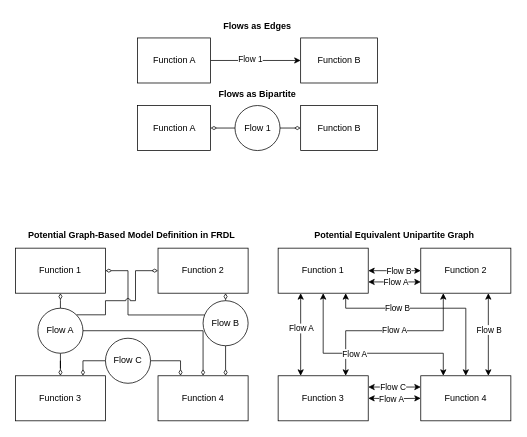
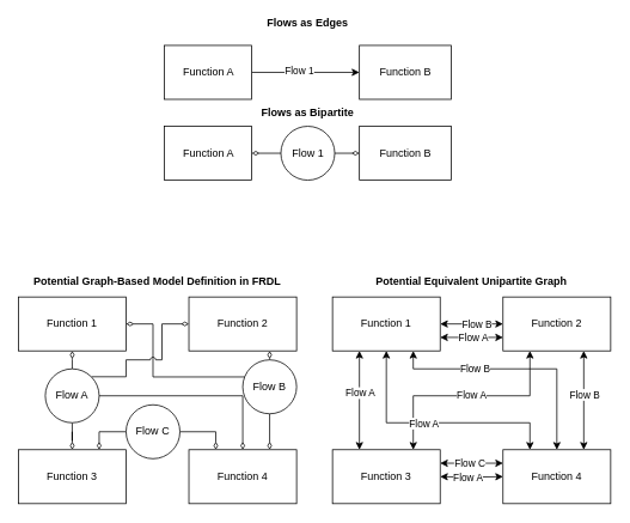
  <mxCell id="0" />
  <mxCell id="1" parent="0" />
- <mxCell id="2" value="&lt;b&gt;Flows as Edges&lt;/b&gt;" style="text;html=1;strokeColor=none;fillColor=none;align=center;verticalAlign=middle;whiteSpace=wrap;rounded=0;" parent="1" vertex="1"><mxGeometry x="170" y="20" width="345" height="30" as="geometry" /></mxCell>
+ <mxCell id="2" value="&lt;b&gt;Flows as Edges&lt;/b&gt;" style="text;html=1;strokeColor=none;fillColor=none;align=center;verticalAlign=middle;whiteSpace=wrap;rounded=0;" parent="1" vertex="1"><mxGeometry x="170" y="10" width="345" height="30" as="geometry" /></mxCell>
  <mxCell id="3" style="edgeStyle=orthogonalEdgeStyle;rounded=0;orthogonalLoop=1;jettySize=auto;html=1;exitX=1;exitY=0.5;exitDx=0;exitDy=0;" parent="1" source="5" target="6" edge="1"><mxGeometry relative="1" as="geometry" /></mxCell>
  <mxCell id="4" value="Flow 1" style="edgeLabel;html=1;align=center;verticalAlign=middle;resizable=0;points=[];" parent="3" vertex="1" connectable="0"><mxGeometry x="-0.131" y="2" relative="1" as="geometry"><mxPoint as="offset" /></mxGeometry></mxCell>
  <mxCell id="5" value="Function A" style="rounded=0;whiteSpace=wrap;html=1;" parent="1" vertex="1"><mxGeometry x="182.5" y="50" width="97.5" height="60" as="geometry" /></mxCell>
  <mxCell id="6" value="Function B" style="rounded=0;whiteSpace=wrap;html=1;" parent="1" vertex="1"><mxGeometry x="400" y="50" width="102.5" height="60" as="geometry" /></mxCell>
  <mxCell id="7" value="&lt;b&gt;Flows as Bipartite&lt;/b&gt;" style="text;html=1;strokeColor=none;fillColor=none;align=center;verticalAlign=middle;whiteSpace=wrap;rounded=0;" parent="1" vertex="1"><mxGeometry x="170" y="110" width="345" height="30" as="geometry" /></mxCell>
  <mxCell id="8" style="edgeStyle=orthogonalEdgeStyle;rounded=0;orthogonalLoop=1;jettySize=auto;html=1;exitX=1;exitY=0.5;exitDx=0;exitDy=0;entryX=0;entryY=0.5;entryDx=0;entryDy=0;startArrow=diamondThin;startFill=0;endArrow=none;endFill=0;" parent="1" source="9" target="12" edge="1"><mxGeometry relative="1" as="geometry" /></mxCell>
  <mxCell id="9" value="Function A" style="rounded=0;whiteSpace=wrap;html=1;" parent="1" vertex="1"><mxGeometry x="182.5" y="140" width="97.5" height="60" as="geometry" /></mxCell>
  <mxCell id="10" style="edgeStyle=orthogonalEdgeStyle;rounded=0;orthogonalLoop=1;jettySize=auto;html=1;exitX=0;exitY=0.5;exitDx=0;exitDy=0;entryX=1;entryY=0.5;entryDx=0;entryDy=0;startArrow=diamondThin;startFill=0;endArrow=none;endFill=0;" parent="1" source="11" target="12" edge="1"><mxGeometry relative="1" as="geometry" /></mxCell>
  <mxCell id="11" value="Function B" style="rounded=0;whiteSpace=wrap;html=1;" parent="1" vertex="1"><mxGeometry x="400" y="140" width="102.5" height="60" as="geometry" /></mxCell>
  <mxCell id="12" value="Flow 1" style="ellipse;whiteSpace=wrap;html=1;aspect=fixed;" parent="1" vertex="1"><mxGeometry x="312.5" y="140" width="60" height="60" as="geometry" /></mxCell>
  <mxCell id="13" style="edgeStyle=orthogonalEdgeStyle;rounded=0;orthogonalLoop=1;jettySize=auto;html=1;exitX=0.5;exitY=1;exitDx=0;exitDy=0;startArrow=diamondThin;startFill=0;endArrow=none;endFill=0;entryX=0.5;entryY=0;entryDx=0;entryDy=0;" edge="1" parent="1" source="15" target="25"><mxGeometry relative="1" as="geometry"><Array as="points"><mxPoint x="80" y="400" /><mxPoint x="80" y="400" /></Array></mxGeometry></mxCell>
  <mxCell id="14" style="edgeStyle=orthogonalEdgeStyle;rounded=0;orthogonalLoop=1;jettySize=auto;html=1;exitX=1;exitY=0.5;exitDx=0;exitDy=0;entryX=0;entryY=0;entryDx=0;entryDy=0;startArrow=diamondThin;startFill=0;endArrow=none;endFill=0;" edge="1" parent="1" source="15" target="27"><mxGeometry relative="1" as="geometry"><Array as="points"><mxPoint x="170" y="360" /><mxPoint x="170" y="419" /></Array></mxGeometry></mxCell>
  <mxCell id="15" value="Function 1" style="rounded=0;whiteSpace=wrap;html=1;" vertex="1" parent="1"><mxGeometry x="20" y="330" width="120" height="60" as="geometry" /></mxCell>
  <mxCell id="16" style="edgeStyle=orthogonalEdgeStyle;rounded=0;orthogonalLoop=1;jettySize=auto;html=1;exitX=0.5;exitY=0;exitDx=0;exitDy=0;startArrow=diamondThin;startFill=0;endArrow=none;endFill=0;" edge="1" parent="1" source="18" target="25"><mxGeometry relative="1" as="geometry" /></mxCell>
  <mxCell id="17" style="edgeStyle=orthogonalEdgeStyle;rounded=0;orthogonalLoop=1;jettySize=auto;html=1;exitX=0.75;exitY=0;exitDx=0;exitDy=0;entryX=0;entryY=0.5;entryDx=0;entryDy=0;startArrow=diamondThin;startFill=0;endArrow=none;endFill=0;" edge="1" parent="1" source="18" target="28"><mxGeometry relative="1" as="geometry"><mxPoint x="100" y="490" as="sourcePoint" /><mxPoint x="130" y="470" as="targetPoint" /><Array as="points"><mxPoint x="110" y="480" /></Array></mxGeometry></mxCell>
  <mxCell id="18" value="Function 3" style="rounded=0;whiteSpace=wrap;html=1;" vertex="1" parent="1"><mxGeometry x="20" y="500" width="120" height="60" as="geometry" /></mxCell>
  <mxCell id="19" style="edgeStyle=orthogonalEdgeStyle;rounded=0;orthogonalLoop=1;jettySize=auto;html=1;exitX=0.25;exitY=0;exitDx=0;exitDy=0;startArrow=diamondThin;startFill=0;endArrow=none;endFill=0;" edge="1" parent="1" source="21" target="28"><mxGeometry relative="1" as="geometry" /></mxCell>
  <mxCell id="20" style="edgeStyle=orthogonalEdgeStyle;rounded=0;orthogonalLoop=1;jettySize=auto;html=1;exitX=0.75;exitY=0;exitDx=0;exitDy=0;startArrow=diamondThin;startFill=0;endArrow=none;endFill=0;" edge="1" parent="1" source="21" target="27"><mxGeometry relative="1" as="geometry" /></mxCell>
  <mxCell id="21" value="Function 4" style="rounded=0;whiteSpace=wrap;html=1;" vertex="1" parent="1"><mxGeometry x="210" y="500" width="120" height="60" as="geometry" /></mxCell>
  <mxCell id="22" style="edgeStyle=orthogonalEdgeStyle;rounded=0;orthogonalLoop=1;jettySize=auto;html=1;exitX=0.75;exitY=1;exitDx=0;exitDy=0;entryX=0.5;entryY=0;entryDx=0;entryDy=0;endArrow=none;endFill=0;startArrow=diamondThin;startFill=0;" edge="1" parent="1" source="24" target="27"><mxGeometry relative="1" as="geometry" /></mxCell>
  <mxCell id="23" style="edgeStyle=orthogonalEdgeStyle;rounded=0;orthogonalLoop=1;jettySize=auto;html=1;exitX=0;exitY=0.5;exitDx=0;exitDy=0;entryX=1;entryY=0;entryDx=0;entryDy=0;endArrow=none;endFill=0;startArrow=diamondThin;startFill=0;jumpStyle=arc;" edge="1" parent="1" source="24" target="25"><mxGeometry relative="1" as="geometry"><Array as="points"><mxPoint x="180" y="360" /><mxPoint x="180" y="400" /><mxPoint x="140" y="400" /><mxPoint x="140" y="419" /></Array></mxGeometry></mxCell>
  <mxCell id="24" value="Function 2" style="rounded=0;whiteSpace=wrap;html=1;" vertex="1" parent="1"><mxGeometry x="210" y="330" width="120" height="60" as="geometry" /></mxCell>
  <mxCell id="25" value="Flow A" style="ellipse;whiteSpace=wrap;html=1;aspect=fixed;" vertex="1" parent="1"><mxGeometry x="50" y="410" width="60" height="60" as="geometry" /></mxCell>
  <mxCell id="26" style="edgeStyle=orthogonalEdgeStyle;rounded=0;orthogonalLoop=1;jettySize=auto;html=1;exitX=0.5;exitY=0;exitDx=0;exitDy=0;startArrow=diamondThin;startFill=0;endArrow=none;endFill=0;entryX=1;entryY=0.5;entryDx=0;entryDy=0;" edge="1" parent="1" source="21" target="25"><mxGeometry relative="1" as="geometry"><mxPoint x="182.5" y="508.49" as="sourcePoint" /><mxPoint x="190" y="440" as="targetPoint" /></mxGeometry></mxCell>
  <mxCell id="27" value="Flow B" style="ellipse;whiteSpace=wrap;html=1;aspect=fixed;" vertex="1" parent="1"><mxGeometry x="270" y="400" width="60" height="60" as="geometry" /></mxCell>
  <mxCell id="28" value="Flow C" style="ellipse;whiteSpace=wrap;html=1;aspect=fixed;" vertex="1" parent="1"><mxGeometry x="140" y="450" width="60" height="60" as="geometry" /></mxCell>
  <mxCell id="29" style="edgeStyle=orthogonalEdgeStyle;rounded=0;orthogonalLoop=1;jettySize=auto;html=1;exitX=0.25;exitY=1;exitDx=0;exitDy=0;entryX=0.25;entryY=0;entryDx=0;entryDy=0;startArrow=classic;startFill=1;" edge="1" parent="1" source="33" target="38"><mxGeometry relative="1" as="geometry" /></mxCell>
  <mxCell id="30" value="Flow A" style="edgeLabel;html=1;align=center;verticalAlign=middle;resizable=0;points=[];" vertex="1" connectable="0" parent="29"><mxGeometry x="-0.161" relative="1" as="geometry"><mxPoint as="offset" /></mxGeometry></mxCell>
  <mxCell id="31" style="edgeStyle=orthogonalEdgeStyle;rounded=0;orthogonalLoop=1;jettySize=auto;html=1;exitX=1;exitY=0.75;exitDx=0;exitDy=0;entryX=0;entryY=0.75;entryDx=0;entryDy=0;startArrow=classic;startFill=1;" edge="1" parent="1" source="33" target="48"><mxGeometry relative="1" as="geometry" /></mxCell>
  <mxCell id="32" value="Flow A" style="edgeLabel;html=1;align=center;verticalAlign=middle;resizable=0;points=[];" vertex="1" connectable="0" parent="31"><mxGeometry x="-0.204" y="2" relative="1" as="geometry"><mxPoint x="8" y="2" as="offset" /></mxGeometry></mxCell>
  <mxCell id="33" value="Function 1" style="rounded=0;whiteSpace=wrap;html=1;" vertex="1" parent="1"><mxGeometry x="370" y="330" width="120" height="60" as="geometry" /></mxCell>
  <mxCell id="34" style="edgeStyle=orthogonalEdgeStyle;rounded=0;orthogonalLoop=1;jettySize=auto;html=1;exitX=1;exitY=0.25;exitDx=0;exitDy=0;entryX=0;entryY=0.25;entryDx=0;entryDy=0;startArrow=classic;startFill=1;" edge="1" parent="1" source="38" target="45"><mxGeometry relative="1" as="geometry" /></mxCell>
  <mxCell id="35" value="Flow C" style="edgeLabel;html=1;align=center;verticalAlign=middle;resizable=0;points=[];" vertex="1" connectable="0" parent="34"><mxGeometry x="-0.449" relative="1" as="geometry"><mxPoint x="13" as="offset" /></mxGeometry></mxCell>
  <mxCell id="36" style="edgeStyle=orthogonalEdgeStyle;rounded=0;orthogonalLoop=1;jettySize=auto;html=1;exitX=0.75;exitY=0;exitDx=0;exitDy=0;entryX=0.25;entryY=1;entryDx=0;entryDy=0;jumpStyle=arc;startArrow=classic;startFill=1;" edge="1" parent="1" source="38" target="48"><mxGeometry relative="1" as="geometry"><Array as="points"><mxPoint x="460" y="440" /><mxPoint x="590" y="440" /></Array></mxGeometry></mxCell>
  <mxCell id="37" value="Flow A" style="edgeLabel;html=1;align=center;verticalAlign=middle;resizable=0;points=[];" vertex="1" connectable="0" parent="36"><mxGeometry x="0.034" y="2" relative="1" as="geometry"><mxPoint as="offset" /></mxGeometry></mxCell>
  <mxCell id="38" value="Function 3" style="rounded=0;whiteSpace=wrap;html=1;" vertex="1" parent="1"><mxGeometry x="370" y="500" width="120" height="60" as="geometry" /></mxCell>
  <mxCell id="39" style="edgeStyle=orthogonalEdgeStyle;rounded=0;orthogonalLoop=1;jettySize=auto;html=1;entryX=1;entryY=0.5;entryDx=0;entryDy=0;startArrow=classic;startFill=1;" edge="1" parent="1" target="38"><mxGeometry relative="1" as="geometry"><mxPoint x="560" y="530" as="sourcePoint" /></mxGeometry></mxCell>
  <mxCell id="40" value="Flow A" style="edgeLabel;html=1;align=center;verticalAlign=middle;resizable=0;points=[];" vertex="1" connectable="0" parent="39"><mxGeometry x="0.171" y="-1" relative="1" as="geometry"><mxPoint x="1" y="1" as="offset" /></mxGeometry></mxCell>
  <mxCell id="41" style="edgeStyle=orthogonalEdgeStyle;rounded=0;orthogonalLoop=1;jettySize=auto;html=1;exitX=0.75;exitY=0;exitDx=0;exitDy=0;entryX=0.75;entryY=1;entryDx=0;entryDy=0;startArrow=classic;startFill=1;" edge="1" parent="1" source="45" target="48"><mxGeometry relative="1" as="geometry" /></mxCell>
  <mxCell id="42" value="Flow B" style="edgeLabel;html=1;align=center;verticalAlign=middle;resizable=0;points=[];" vertex="1" connectable="0" parent="41"><mxGeometry x="0.119" relative="1" as="geometry"><mxPoint as="offset" /></mxGeometry></mxCell>
  <mxCell id="43" style="edgeStyle=orthogonalEdgeStyle;rounded=0;orthogonalLoop=1;jettySize=auto;html=1;exitX=0.5;exitY=0;exitDx=0;exitDy=0;entryX=0.75;entryY=1;entryDx=0;entryDy=0;startArrow=classic;startFill=1;" edge="1" parent="1" source="45" target="33"><mxGeometry relative="1" as="geometry"><Array as="points"><mxPoint x="620" y="410" /><mxPoint x="460" y="410" /></Array></mxGeometry></mxCell>
  <mxCell id="44" value="Flow B" style="edgeLabel;html=1;align=center;verticalAlign=middle;resizable=0;points=[];" vertex="1" connectable="0" parent="43"><mxGeometry x="0.347" y="-1" relative="1" as="geometry"><mxPoint as="offset" /></mxGeometry></mxCell>
  <mxCell id="45" value="Function 4" style="rounded=0;whiteSpace=wrap;html=1;" vertex="1" parent="1"><mxGeometry x="560" y="500" width="120" height="60" as="geometry" /></mxCell>
  <mxCell id="46" style="edgeStyle=orthogonalEdgeStyle;rounded=0;orthogonalLoop=1;jettySize=auto;html=1;exitX=0;exitY=0.5;exitDx=0;exitDy=0;startArrow=classic;startFill=1;" edge="1" parent="1" source="48" target="33"><mxGeometry relative="1" as="geometry" /></mxCell>
  <mxCell id="47" value="Flow B" style="edgeLabel;html=1;align=center;verticalAlign=middle;resizable=0;points=[];" vertex="1" connectable="0" parent="46"><mxGeometry x="0.171" y="-2" relative="1" as="geometry"><mxPoint x="11" y="2" as="offset" /></mxGeometry></mxCell>
  <mxCell id="48" value="Function 2" style="rounded=0;whiteSpace=wrap;html=1;" vertex="1" parent="1"><mxGeometry x="560" y="330" width="120" height="60" as="geometry" /></mxCell>
  <mxCell id="49" style="edgeStyle=orthogonalEdgeStyle;rounded=0;orthogonalLoop=1;jettySize=auto;html=1;exitX=0.5;exitY=1;exitDx=0;exitDy=0;entryX=0.25;entryY=0;entryDx=0;entryDy=0;jumpStyle=arc;startArrow=classic;startFill=1;" edge="1" parent="1" source="33" target="45"><mxGeometry relative="1" as="geometry"><Array as="points"><mxPoint x="430" y="470" /><mxPoint x="590" y="470" /></Array></mxGeometry></mxCell>
  <mxCell id="50" value="Flow A" style="edgeLabel;html=1;align=center;verticalAlign=middle;resizable=0;points=[];" vertex="1" connectable="0" parent="49"><mxGeometry x="-0.107" relative="1" as="geometry"><mxPoint as="offset" /></mxGeometry></mxCell>
  <mxCell id="51" value="&lt;b&gt;Potential Graph-Based Model Definition in FRDL&lt;/b&gt;" style="text;html=1;strokeColor=none;fillColor=none;align=center;verticalAlign=middle;whiteSpace=wrap;rounded=0;" vertex="1" parent="1"><mxGeometry x="20" y="298" width="310" height="30" as="geometry" /></mxCell>
  <mxCell id="52" value="&lt;b&gt;Potential Equivalent Unipartite Graph&lt;/b&gt;" style="text;html=1;strokeColor=none;fillColor=none;align=center;verticalAlign=middle;whiteSpace=wrap;rounded=0;" vertex="1" parent="1"><mxGeometry x="370" y="298" width="310" height="30" as="geometry" /></mxCell>
